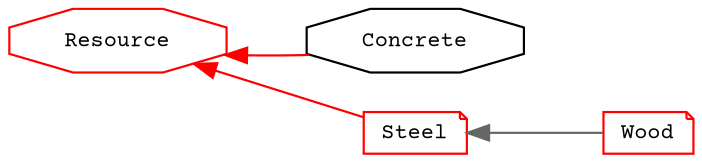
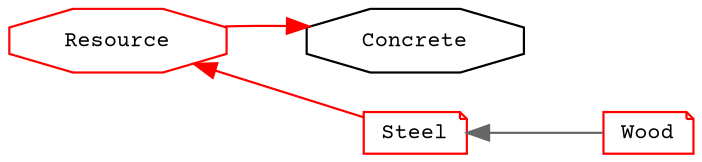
  digraph {
    fontname="Courier Prime"
    rankdir=LR
    node [color=red fillcolor=white fontname="Courier Prime" fontsize=10 shape=octagon style=filled]
    edge [color=red dir=back fontname="Courier Prime" fontsize=10 labelfontname=Helvetica labelfontsize=10 style=solid]
    n1 [height=0.2 label=Resource width=0.4]
    n2 [color=black height=0.2 label=Concrete width=0.4]
    n3 [height=0.2 label=Steel shape=note width=0.4]
    n4 [height=0.2 label=Wood shape=note width=0.4]
-   n1 -> n2
+   n2 -> n1
    n1 -> n3
    n3 -> n4 [color=gray40]
  }
